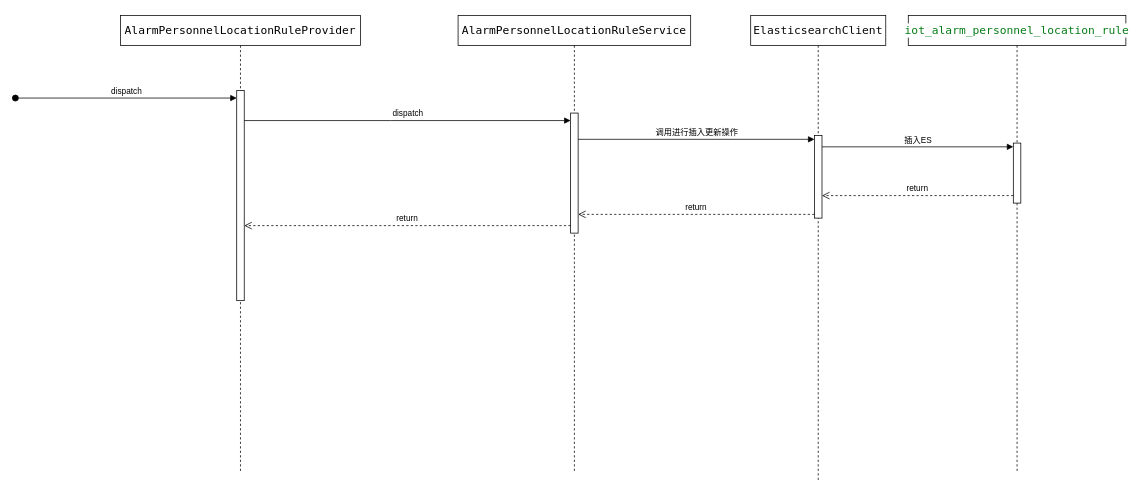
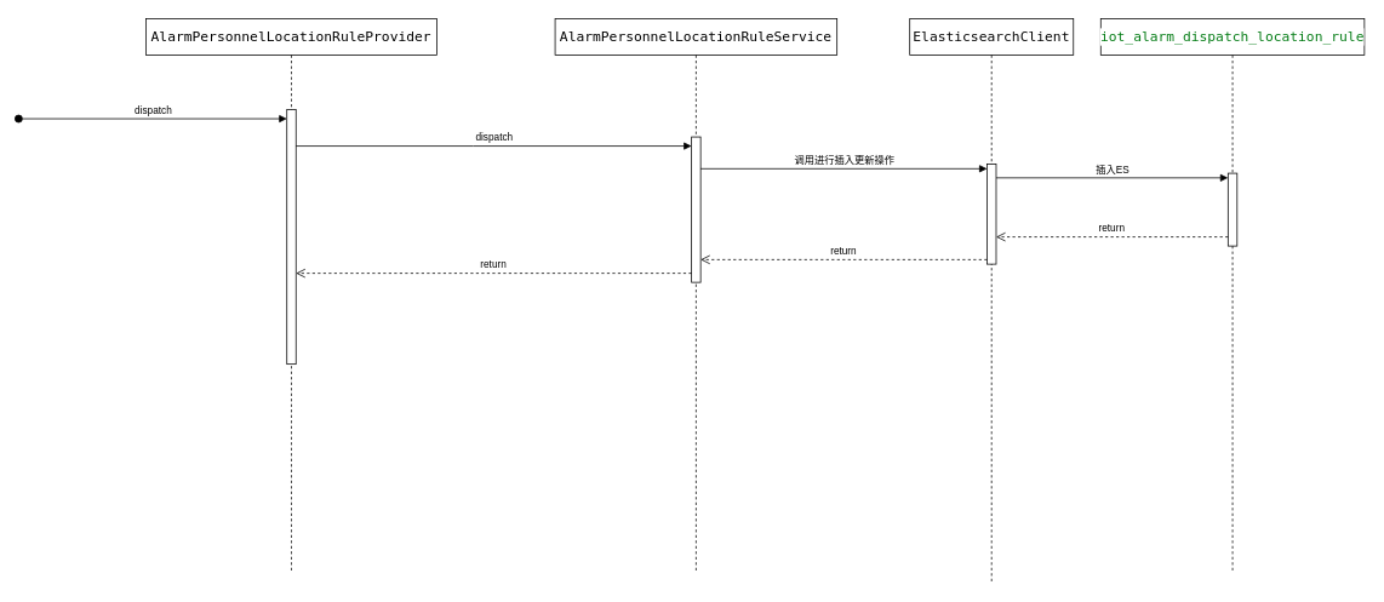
  <mxCell id="0" />
  <mxCell id="1" parent="0" />
  <mxCell id="2" value="&lt;div style=&quot;background-color:#ffffff;color:#080808&quot;&gt;&lt;pre style=&quot;font-family:'JetBrains Mono',monospace;font-size:11.3pt;&quot;&gt;&lt;span style=&quot;color:#000000;&quot;&gt;AlarmPersonnelLocationRuleProvider&lt;/span&gt;&lt;/pre&gt;&lt;/div&gt;" style="shape=umlLifeline;perimeter=lifelinePerimeter;whiteSpace=wrap;html=1;container=1;dropTarget=0;collapsible=0;recursiveResize=0;outlineConnect=0;portConstraint=eastwest;newEdgeStyle={&quot;curved&quot;:0,&quot;rounded&quot;:0};" vertex="1" parent="1"><mxGeometry x="160" y="20" width="320" height="610" as="geometry" /></mxCell>
  <mxCell id="3" value="" style="html=1;points=[[0,0,0,0,5],[0,1,0,0,-5],[1,0,0,0,5],[1,1,0,0,-5]];perimeter=orthogonalPerimeter;outlineConnect=0;targetShapes=umlLifeline;portConstraint=eastwest;newEdgeStyle={&quot;curved&quot;:0,&quot;rounded&quot;:0};" vertex="1" parent="2"><mxGeometry x="155" y="100" width="10" height="280" as="geometry" /></mxCell>
  <mxCell id="4" value="&lt;div style=&quot;background-color:#ffffff;color:#080808&quot;&gt;&lt;pre style=&quot;font-family:'JetBrains Mono',monospace;font-size:11.3pt;&quot;&gt;&lt;span style=&quot;color:#000000;&quot;&gt;AlarmPersonnelLocationRuleService&lt;/span&gt;&lt;/pre&gt;&lt;/div&gt;" style="shape=umlLifeline;perimeter=lifelinePerimeter;whiteSpace=wrap;html=1;container=1;dropTarget=0;collapsible=0;recursiveResize=0;outlineConnect=0;portConstraint=eastwest;newEdgeStyle={&quot;curved&quot;:0,&quot;rounded&quot;:0};" vertex="1" parent="1"><mxGeometry x="610" y="20" width="310" height="610" as="geometry" /></mxCell>
  <mxCell id="5" value="" style="html=1;points=[[0,0,0,0,5],[0,1,0,0,-5],[1,0,0,0,5],[1,1,0,0,-5]];perimeter=orthogonalPerimeter;outlineConnect=0;targetShapes=umlLifeline;portConstraint=eastwest;newEdgeStyle={&quot;curved&quot;:0,&quot;rounded&quot;:0};" vertex="1" parent="4"><mxGeometry x="150" y="130" width="10" height="160" as="geometry" /></mxCell>
- <mxCell id="6" value="&lt;div style=&quot;background-color:#ffffff;color:#080808&quot;&gt;&lt;pre style=&quot;font-family:'JetBrains Mono',monospace;font-size:11.3pt;&quot;&gt;&lt;span style=&quot;color:#067d17;&quot;&gt;iot_alarm_personnel_location_rule&lt;/span&gt;&lt;/pre&gt;&lt;/div&gt;" style="shape=umlLifeline;perimeter=lifelinePerimeter;whiteSpace=wrap;html=1;container=1;dropTarget=0;collapsible=0;recursiveResize=0;outlineConnect=0;portConstraint=eastwest;newEdgeStyle={&quot;curved&quot;:0,&quot;rounded&quot;:0};" vertex="1" parent="1"><mxGeometry x="1210" y="20" width="290" height="610" as="geometry" /></mxCell>
+ <mxCell id="6" value="&lt;div style=&quot;background-color:#ffffff;color:#080808&quot;&gt;&lt;pre style=&quot;font-family:'JetBrains Mono',monospace;font-size:11.3pt;&quot;&gt;&lt;span style=&quot;color:#067d17;&quot;&gt;iot_alarm_dispatch_location_rule&lt;/span&gt;&lt;/pre&gt;&lt;/div&gt;" style="shape=umlLifeline;perimeter=lifelinePerimeter;whiteSpace=wrap;html=1;container=1;dropTarget=0;collapsible=0;recursiveResize=0;outlineConnect=0;portConstraint=eastwest;newEdgeStyle={&quot;curved&quot;:0,&quot;rounded&quot;:0};" vertex="1" parent="1"><mxGeometry x="1210" y="20" width="290" height="610" as="geometry" /></mxCell>
  <mxCell id="7" value="" style="html=1;points=[[0,0,0,0,5],[0,1,0,0,-5],[1,0,0,0,5],[1,1,0,0,-5]];perimeter=orthogonalPerimeter;outlineConnect=0;targetShapes=umlLifeline;portConstraint=eastwest;newEdgeStyle={&quot;curved&quot;:0,&quot;rounded&quot;:0};" vertex="1" parent="6"><mxGeometry x="140" y="170" width="10" height="80" as="geometry" /></mxCell>
  <mxCell id="8" value="dispatch" style="html=1;verticalAlign=bottom;startArrow=oval;startFill=1;endArrow=block;startSize=8;curved=0;rounded=0;" edge="1" parent="1" target="3"><mxGeometry width="60" relative="1" as="geometry"><mxPoint x="20" y="130" as="sourcePoint" /><mxPoint x="80" y="130" as="targetPoint" /></mxGeometry></mxCell>
  <mxCell id="9" value="dispatch" style="html=1;verticalAlign=bottom;endArrow=block;curved=0;rounded=0;" edge="1" parent="1" source="3" target="5"><mxGeometry width="80" relative="1" as="geometry"><mxPoint x="330" y="170" as="sourcePoint" /><mxPoint x="410" y="170" as="targetPoint" /><Array as="points"><mxPoint x="520" y="160" /></Array></mxGeometry></mxCell>
  <mxCell id="10" value="&lt;div style=&quot;background-color:#ffffff;color:#080808&quot;&gt;&lt;pre style=&quot;font-family:'JetBrains Mono',monospace;font-size:11.3pt;&quot;&gt;ElasticsearchClient&lt;/pre&gt;&lt;/div&gt;" style="shape=umlLifeline;perimeter=lifelinePerimeter;whiteSpace=wrap;html=1;container=1;dropTarget=0;collapsible=0;recursiveResize=0;outlineConnect=0;portConstraint=eastwest;newEdgeStyle={&quot;curved&quot;:0,&quot;rounded&quot;:0};" vertex="1" parent="1"><mxGeometry x="1000" y="20" width="180" height="620" as="geometry" /></mxCell>
  <mxCell id="11" value="" style="html=1;points=[[0,0,0,0,5],[0,1,0,0,-5],[1,0,0,0,5],[1,1,0,0,-5]];perimeter=orthogonalPerimeter;outlineConnect=0;targetShapes=umlLifeline;portConstraint=eastwest;newEdgeStyle={&quot;curved&quot;:0,&quot;rounded&quot;:0};" vertex="1" parent="10"><mxGeometry x="85" y="160" width="10" height="110" as="geometry" /></mxCell>
  <mxCell id="12" value="调用进行插入更新操作" style="html=1;verticalAlign=bottom;endArrow=block;curved=0;rounded=0;entryX=0;entryY=0;entryDx=0;entryDy=5;" edge="1" target="11" parent="1" source="5"><mxGeometry relative="1" as="geometry"><mxPoint x="1015" y="185" as="sourcePoint" /></mxGeometry></mxCell>
  <mxCell id="13" value="return" style="html=1;verticalAlign=bottom;endArrow=open;dashed=1;endSize=8;curved=0;rounded=0;exitX=0;exitY=1;exitDx=0;exitDy=-5;" edge="1" source="11" parent="1" target="5"><mxGeometry relative="1" as="geometry"><mxPoint x="1015" y="255" as="targetPoint" /></mxGeometry></mxCell>
  <mxCell id="14" value="插入ES" style="html=1;verticalAlign=bottom;endArrow=block;curved=0;rounded=0;entryX=0;entryY=0;entryDx=0;entryDy=5;entryPerimeter=0;" edge="1" target="7" parent="1" source="11"><mxGeometry relative="1" as="geometry"><mxPoint x="1430" y="195" as="sourcePoint" /></mxGeometry></mxCell>
  <mxCell id="15" value="return" style="html=1;verticalAlign=bottom;endArrow=open;dashed=1;endSize=8;curved=0;rounded=0;" edge="1" parent="1"><mxGeometry relative="1" as="geometry"><mxPoint x="1095" y="260" as="targetPoint" /><mxPoint x="1350" y="260" as="sourcePoint" /></mxGeometry></mxCell>
  <mxCell id="16" value="return" style="html=1;verticalAlign=bottom;endArrow=open;dashed=1;endSize=8;curved=0;rounded=0;" edge="1" parent="1"><mxGeometry relative="1" as="geometry"><mxPoint x="760" y="300" as="sourcePoint" /><mxPoint x="325" y="300" as="targetPoint" /></mxGeometry></mxCell>
